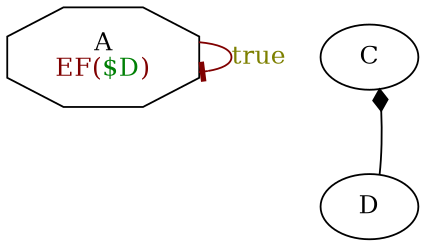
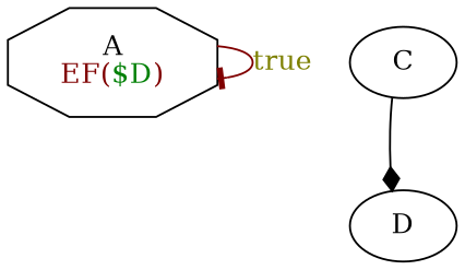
  digraph {
    n1 [label=<A<BR/><FONT COLOR="0.0 1 0.5">EF(<FONT COLOR="0.34 1 0.5">$D</FONT>)</FONT>> shape=octagon]
    n2 [label=<C>]
    n3 [label=<D>]
    n1 -> n1 [arrowhead=tee color="0.0 1 0.5" label=<<FONT COLOR="0.17 1 0.5">true</FONT>>]
-   n3 -> n2 [arrowhead=diamond]
+   n2 -> n3 [arrowhead=diamond]
  }
